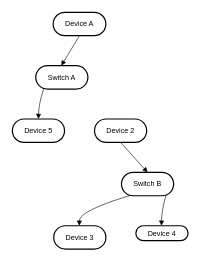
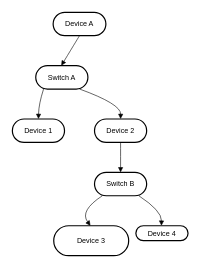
  <mxCell id="0" />
  <mxCell id="1" parent="0" />
  <mxCell id="2" value="Device A" style="rounded=1;whiteSpace=wrap;arcSize=50;strokeWidth=2;" vertex="1" parent="1"><mxGeometry x="88" y="20" width="88" height="39" as="geometry" /></mxCell>
  <mxCell id="3" value="Switch A" style="rounded=1;whiteSpace=wrap;arcSize=50;strokeWidth=2;" vertex="1" parent="1"><mxGeometry x="59" y="109" width="87" height="39" as="geometry" /></mxCell>
- <mxCell id="4" value="Device 5" style="rounded=1;whiteSpace=wrap;arcSize=50;strokeWidth=2;" vertex="1" parent="1"><mxGeometry x="20" y="198" width="87" height="39" as="geometry" /></mxCell>
+ <mxCell id="4" value="Device 1" style="rounded=1;whiteSpace=wrap;arcSize=50;strokeWidth=2;" vertex="1" parent="1"><mxGeometry x="20" y="198" width="87" height="39" as="geometry" /></mxCell>
  <mxCell id="5" value="Device 2" style="rounded=1;whiteSpace=wrap;arcSize=50;strokeWidth=2;" vertex="1" parent="1"><mxGeometry x="157" y="198" width="87" height="39" as="geometry" /></mxCell>
- <mxCell id="6" value="Switch B" style="rounded=1;whiteSpace=wrap;arcSize=50;strokeWidth=2;" vertex="1" parent="1"><mxGeometry x="202" y="287" width="87" height="39" as="geometry" /></mxCell>
- <mxCell id="7" value="Device 3" style="rounded=1;whiteSpace=wrap;arcSize=50;strokeWidth=2;" vertex="1" parent="1"><mxGeometry x="89" y="376" width="87" height="39" as="geometry" /></mxCell>
+ <mxCell id="6" value="Switch B" style="rounded=1;whiteSpace=wrap;arcSize=50;strokeWidth=2;" vertex="1" parent="1"><mxGeometry x="157" y="287" width="87" height="39" as="geometry" /></mxCell>
+ <mxCell id="7" value="Device 3" style="rounded=1;whiteSpace=wrap;arcSize=50;strokeWidth=2;" vertex="1" parent="1"><mxGeometry x="89" y="376" width="125" height="50" as="geometry" /></mxCell>
  <mxCell id="8" value="Device 4" style="rounded=1;whiteSpace=wrap;arcSize=50;strokeWidth=2;" vertex="1" parent="1"><mxGeometry x="226" y="376" width="87" height="25" as="geometry" /></mxCell>
  <mxCell id="9" value="" style="curved=1;startArrow=none;endArrow=block;exitX=0.5;exitY=1;entryX=0.49;entryY=0;" edge="1" parent="1" source="2" target="3"><mxGeometry relative="1" as="geometry"><Array as="points" /></mxGeometry></mxCell>
  <mxCell id="10" value="" style="curved=1;startArrow=none;endArrow=block;exitX=0.15;exitY=1;entryX=0.5;entryY=0;" edge="1" parent="1" source="3" target="4"><mxGeometry relative="1" as="geometry"><Array as="points"><mxPoint x="64" y="173" /></Array></mxGeometry></mxCell>
+ <mxCell id="11" value="" style="curved=1;startArrow=none;endArrow=block;exitX=0.84;exitY=1;entryX=0.5;entryY=0;" edge="1" parent="1" source="3" target="5"><mxGeometry relative="1" as="geometry"><Array as="points"><mxPoint x="201" y="173" /></Array></mxGeometry></mxCell>
  <mxCell id="12" value="" style="curved=1;startArrow=none;endArrow=block;exitX=0.5;exitY=1;entryX=0.5;entryY=0;" edge="1" parent="1" source="5" target="6"><mxGeometry relative="1" as="geometry"><Array as="points" /></mxGeometry></mxCell>
  <mxCell id="13" value="" style="curved=1;startArrow=none;endArrow=block;exitX=0.15;exitY=1;entryX=0.49;entryY=0;" edge="1" parent="1" source="6" target="7"><mxGeometry relative="1" as="geometry"><Array as="points"><mxPoint x="132" y="351" /></Array></mxGeometry></mxCell>
  <mxCell id="14" value="" style="curved=1;startArrow=none;endArrow=block;exitX=0.85;exitY=1;entryX=0.49;entryY=0;" edge="1" parent="1" source="6" target="8"><mxGeometry relative="1" as="geometry"><Array as="points"><mxPoint x="269" y="351" /></Array></mxGeometry></mxCell>
